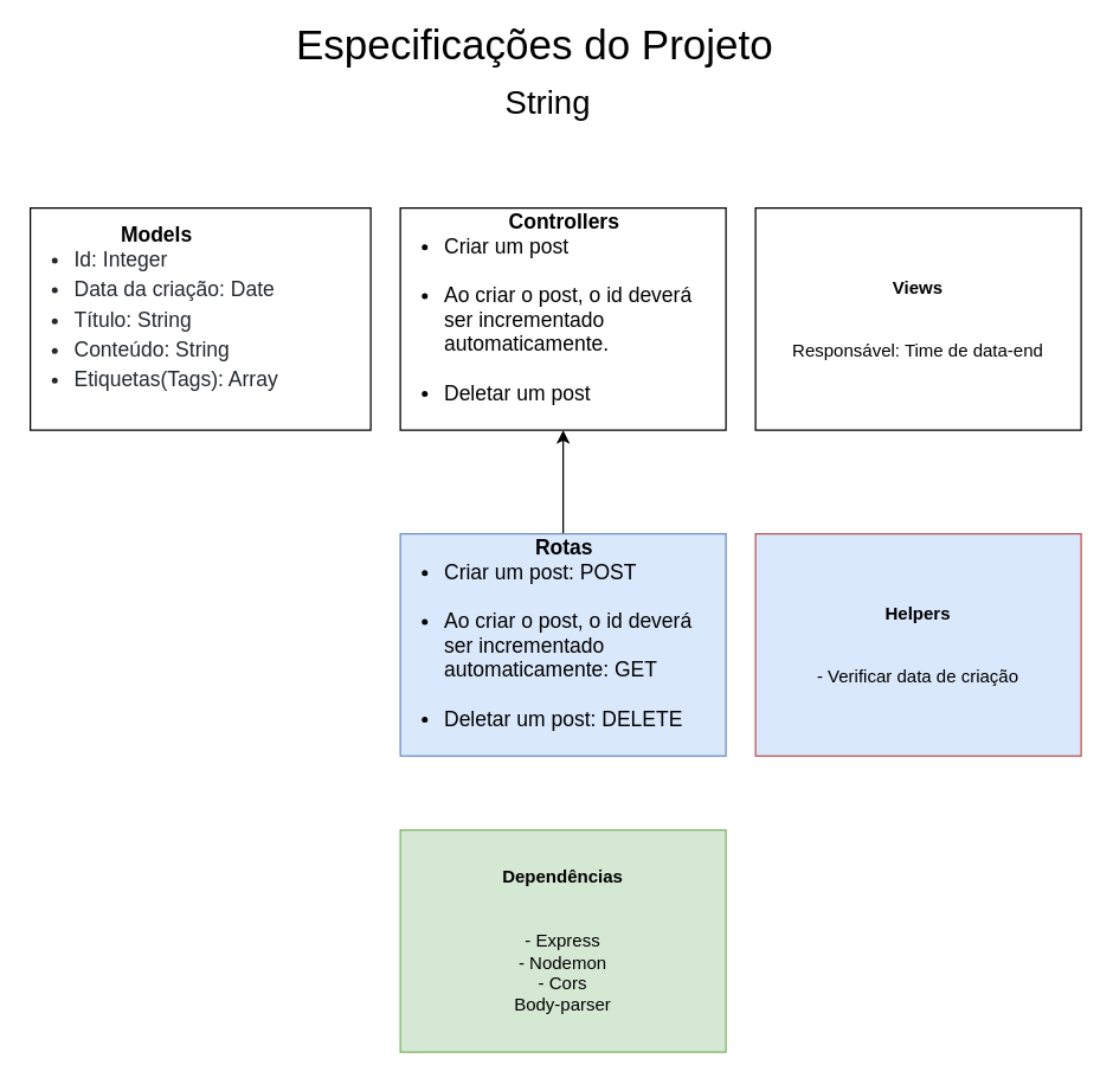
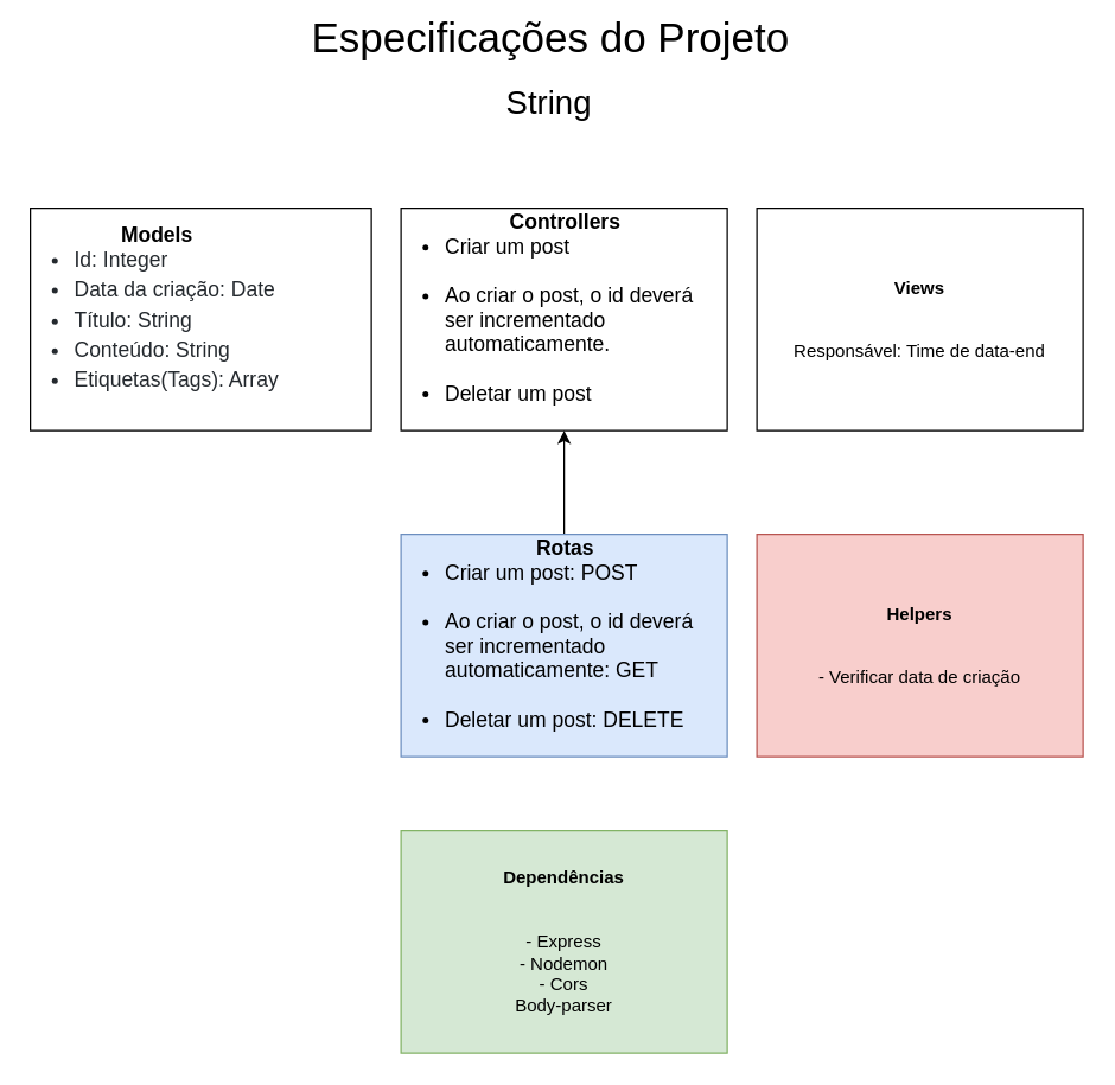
  <mxCell id="0" />
  <mxCell id="1" parent="0" />
- <mxCell id="2" value="&lt;font style=&quot;font-size: 28px&quot;&gt;Especificações do Projeto&amp;nbsp;&lt;/font&gt;" style="text;html=1;strokeColor=none;fillColor=none;align=center;verticalAlign=middle;whiteSpace=wrap;rounded=0;strokeWidth=1;" vertex="1" parent="1"><mxGeometry x="170" y="20" width="390" height="20" as="geometry" /></mxCell>
+ <mxCell id="2" value="&lt;font style=&quot;font-size: 28px&quot;&gt;Especificações do Projeto&amp;nbsp;&lt;/font&gt;" style="text;html=1;strokeColor=none;fillColor=none;align=center;verticalAlign=middle;whiteSpace=wrap;rounded=0;strokeWidth=1;" vertex="1" parent="1"><mxGeometry x="180" y="15" width="390" height="20" as="geometry" /></mxCell>
  <mxCell id="3" value="&lt;font style=&quot;font-size: 22px&quot;&gt;String&lt;/font&gt;" style="text;html=1;strokeColor=none;fillColor=none;align=center;verticalAlign=middle;whiteSpace=wrap;rounded=0;" vertex="1" parent="1"><mxGeometry x="350" y="60" width="40" height="20" as="geometry" /></mxCell>
  <mxCell id="4" value="&lt;div style=&quot;text-align: center; font-size: 14px;&quot;&gt;&lt;span style=&quot;font-size: 14px;&quot;&gt;&lt;b style=&quot;font-size: 14px;&quot;&gt;Models&lt;/b&gt;&lt;/span&gt;&lt;/div&gt;&lt;ul style=&quot;box-sizing: border-box; padding-left: 2em; margin-top: 0px; margin-bottom: 16px; color: rgb(36, 41, 46); background-color: rgb(255, 255, 255); font-size: 14px;&quot;&gt;&lt;li style=&quot;box-sizing: border-box; font-size: 14px;&quot;&gt;&lt;font style=&quot;font-size: 14px;&quot;&gt;Id: Integer&amp;nbsp;&lt;/font&gt;&lt;/li&gt;&lt;li style=&quot;box-sizing: border-box; margin-top: 0.25em; font-size: 14px;&quot;&gt;&lt;font style=&quot;font-size: 14px;&quot;&gt;Data da criação: Date&amp;nbsp;&lt;/font&gt;&lt;/li&gt;&lt;li style=&quot;box-sizing: border-box; margin-top: 0.25em; font-size: 14px;&quot;&gt;&lt;font style=&quot;font-size: 14px;&quot;&gt;Título: String&lt;/font&gt;&lt;/li&gt;&lt;li style=&quot;box-sizing: border-box; margin-top: 0.25em; font-size: 14px;&quot;&gt;&lt;font style=&quot;font-size: 14px;&quot;&gt;Conteúdo: String&lt;/font&gt;&lt;/li&gt;&lt;li style=&quot;box-sizing: border-box; margin-top: 0.25em; font-size: 14px;&quot;&gt;&lt;font style=&quot;font-size: 14px;&quot;&gt;Etiquetas(Tags): Array&lt;/font&gt;&lt;/li&gt;&lt;/ul&gt;" style="rounded=0;whiteSpace=wrap;html=1;strokeWidth=1;align=left;fontSize=14;" vertex="1" parent="1"><mxGeometry x="20" y="140" width="230" height="150" as="geometry" /></mxCell>
  <mxCell id="5" value="&lt;div style=&quot;text-align: center&quot;&gt;&lt;span style=&quot;font-size: 14px&quot;&gt;&lt;b&gt;Controllers&lt;/b&gt;&lt;/span&gt;&lt;/div&gt;&lt;ul style=&quot;box-sizing: border-box ; padding-left: 2em ; margin-top: 0px ; margin-bottom: 16px ; font-size: 14px&quot;&gt;&lt;li style=&quot;box-sizing: border-box&quot;&gt;&lt;font style=&quot;font-size: 14px&quot;&gt;Criar um post&lt;/font&gt;&lt;/li&gt;&lt;/ul&gt;&lt;ul style=&quot;box-sizing: border-box ; padding-left: 2em ; margin-top: 0px ; margin-bottom: 16px ; font-size: 14px&quot;&gt;&lt;li style=&quot;box-sizing: border-box&quot;&gt;&lt;font style=&quot;font-size: 14px&quot;&gt;Ao criar o post, o&amp;nbsp;&lt;span style=&quot;box-sizing: border-box&quot;&gt;id&lt;/span&gt;&amp;nbsp;deverá ser incrementado automaticamente.&lt;/font&gt;&lt;/li&gt;&lt;/ul&gt;&lt;ul style=&quot;box-sizing: border-box ; padding-left: 2em ; margin-top: 0px ; margin-bottom: 16px ; font-size: 14px&quot;&gt;&lt;li style=&quot;box-sizing: border-box&quot;&gt;&lt;font style=&quot;font-size: 14px&quot;&gt;Deletar um post&lt;/font&gt;&lt;/li&gt;&lt;/ul&gt;" style="rounded=0;whiteSpace=wrap;html=1;strokeWidth=1;align=left;" vertex="1" parent="1"><mxGeometry x="270" y="140" width="220" height="150" as="geometry" /></mxCell>
  <mxCell id="6" value="&lt;b&gt;Views&lt;br&gt;&lt;/b&gt;&lt;br&gt;&lt;br&gt;Responsável: Time de data-end" style="rounded=0;whiteSpace=wrap;html=1;strokeWidth=1;" vertex="1" parent="1"><mxGeometry x="510" y="140" width="220" height="150" as="geometry" /></mxCell>
  <mxCell id="7" style="edgeStyle=orthogonalEdgeStyle;rounded=0;orthogonalLoop=1;jettySize=auto;html=1;entryX=0.5;entryY=1;entryDx=0;entryDy=0;fontSize=14;" edge="1" parent="1" source="8" target="5"><mxGeometry relative="1" as="geometry" /></mxCell>
  <mxCell id="8" value="&lt;div style=&quot;text-align: center&quot;&gt;&lt;span style=&quot;font-size: 14px&quot;&gt;&lt;b&gt;Rotas&lt;/b&gt;&lt;/span&gt;&lt;/div&gt;&lt;ul style=&quot;box-sizing: border-box ; padding-left: 2em ; margin-top: 0px ; margin-bottom: 16px ; font-size: 14px&quot;&gt;&lt;li style=&quot;box-sizing: border-box&quot;&gt;&lt;font style=&quot;font-size: 14px&quot;&gt;Criar um post: POST&lt;/font&gt;&lt;/li&gt;&lt;/ul&gt;&lt;ul style=&quot;box-sizing: border-box ; padding-left: 2em ; margin-top: 0px ; margin-bottom: 16px ; font-size: 14px&quot;&gt;&lt;li style=&quot;box-sizing: border-box&quot;&gt;&lt;font style=&quot;font-size: 14px&quot;&gt;Ao criar o post, o&amp;nbsp;&lt;span style=&quot;box-sizing: border-box&quot;&gt;id&lt;/span&gt;&amp;nbsp;deverá ser incrementado automaticamente: GET&lt;/font&gt;&lt;/li&gt;&lt;/ul&gt;&lt;ul style=&quot;box-sizing: border-box ; padding-left: 2em ; margin-top: 0px ; margin-bottom: 16px ; font-size: 14px&quot;&gt;&lt;li style=&quot;box-sizing: border-box&quot;&gt;&lt;font style=&quot;font-size: 14px&quot;&gt;Deletar um post: DELETE&lt;/font&gt;&lt;/li&gt;&lt;/ul&gt;" style="rounded=0;whiteSpace=wrap;html=1;strokeWidth=1;align=left;fillColor=#dae8fc;strokeColor=#6c8ebf;" vertex="1" parent="1"><mxGeometry x="270" y="360" width="220" height="150" as="geometry" /></mxCell>
- <mxCell id="9" value="&lt;b&gt;Helpers&lt;br&gt;&lt;/b&gt;&lt;br&gt;&lt;br&gt;- Verificar data de criação" style="rounded=0;whiteSpace=wrap;html=1;strokeWidth=1;fillColor=#dae8fc;strokeColor=#b85450;" vertex="1" parent="1"><mxGeometry x="510" y="360" width="220" height="150" as="geometry" /></mxCell>
+ <mxCell id="9" value="&lt;b&gt;Helpers&lt;br&gt;&lt;/b&gt;&lt;br&gt;&lt;br&gt;- Verificar data de criação" style="rounded=0;whiteSpace=wrap;html=1;strokeWidth=1;fillColor=#f8cecc;strokeColor=#b85450;" vertex="1" parent="1"><mxGeometry x="510" y="360" width="220" height="150" as="geometry" /></mxCell>
  <mxCell id="10" value="&lt;b&gt;Dependências&lt;br&gt;&lt;/b&gt;&lt;br&gt;&lt;br&gt;- Express&lt;br&gt;- Nodemon&lt;br&gt;- Cors&lt;br&gt;Body-parser" style="rounded=0;whiteSpace=wrap;html=1;strokeWidth=1;fillColor=#d5e8d4;strokeColor=#82b366;" vertex="1" parent="1"><mxGeometry x="270" y="560" width="220" height="150" as="geometry" /></mxCell>
